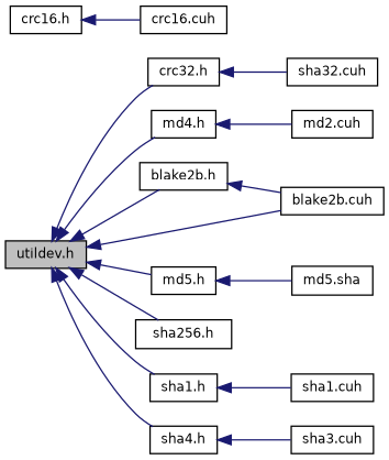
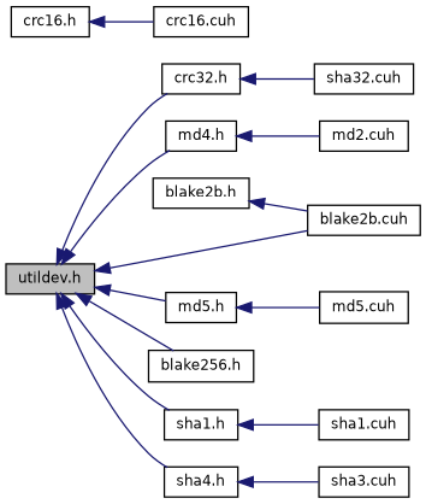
  digraph {
    rankdir=LR
    node [color=black fontname=Helvetica fontsize=10 shape=record]
    edge [color=midnightblue dir=back fontname=Helvetica fontsize=10 labelfontname=Helvetica labelfontsize=10 style=solid]
    n1 [fillcolor=grey75 fontcolor=black height=0.2 label="utildev.h" style=filled width=0.4]
    n2 [height=0.2 label="blake2b.h" width=0.4]
    n3 [height=0.2 label="crc32.h" width=0.4]
    n4 [height=0.2 label="md4.h" width=0.4]
    n5 [height=0.2 label="md5.h" width=0.4]
    n6 [height=0.2 label="sha1.h" width=0.4]
-   n7 [height=0.2 label="sha256.h" width=0.4]
+   n7 [height=0.2 label="blake256.h" width=0.4]
    n8 [height=0.2 label="sha4.h" width=0.4]
    n9 [height=0.2 label="blake2b.cuh" width=0.4]
    n10 [height=0.2 label="crc16.h" width=0.4]
    n11 [height=0.2 label="crc16.cuh" width=0.4]
    n12 [height=0.2 label="sha32.cuh" width=0.4]
    n13 [height=0.2 label="md2.cuh" width=0.4]
-   n14 [height=0.2 label="md5.sha" width=0.4]
+   n14 [height=0.2 label="md5.cuh" width=0.4]
    n15 [height=0.2 label="sha1.cuh" width=0.4]
    n16 [height=0.2 label="sha3.cuh" width=0.4]
-   n1 -> n2
    n1 -> n3
    n1 -> n4
    n1 -> n5
    n1 -> n6
    n1 -> n7
    n1 -> n8
    n1 -> n9
    n2 -> n9
    n3 -> n12
    n4 -> n13
    n5 -> n14
    n6 -> n15
    n8 -> n16
    n10 -> n11
  }
